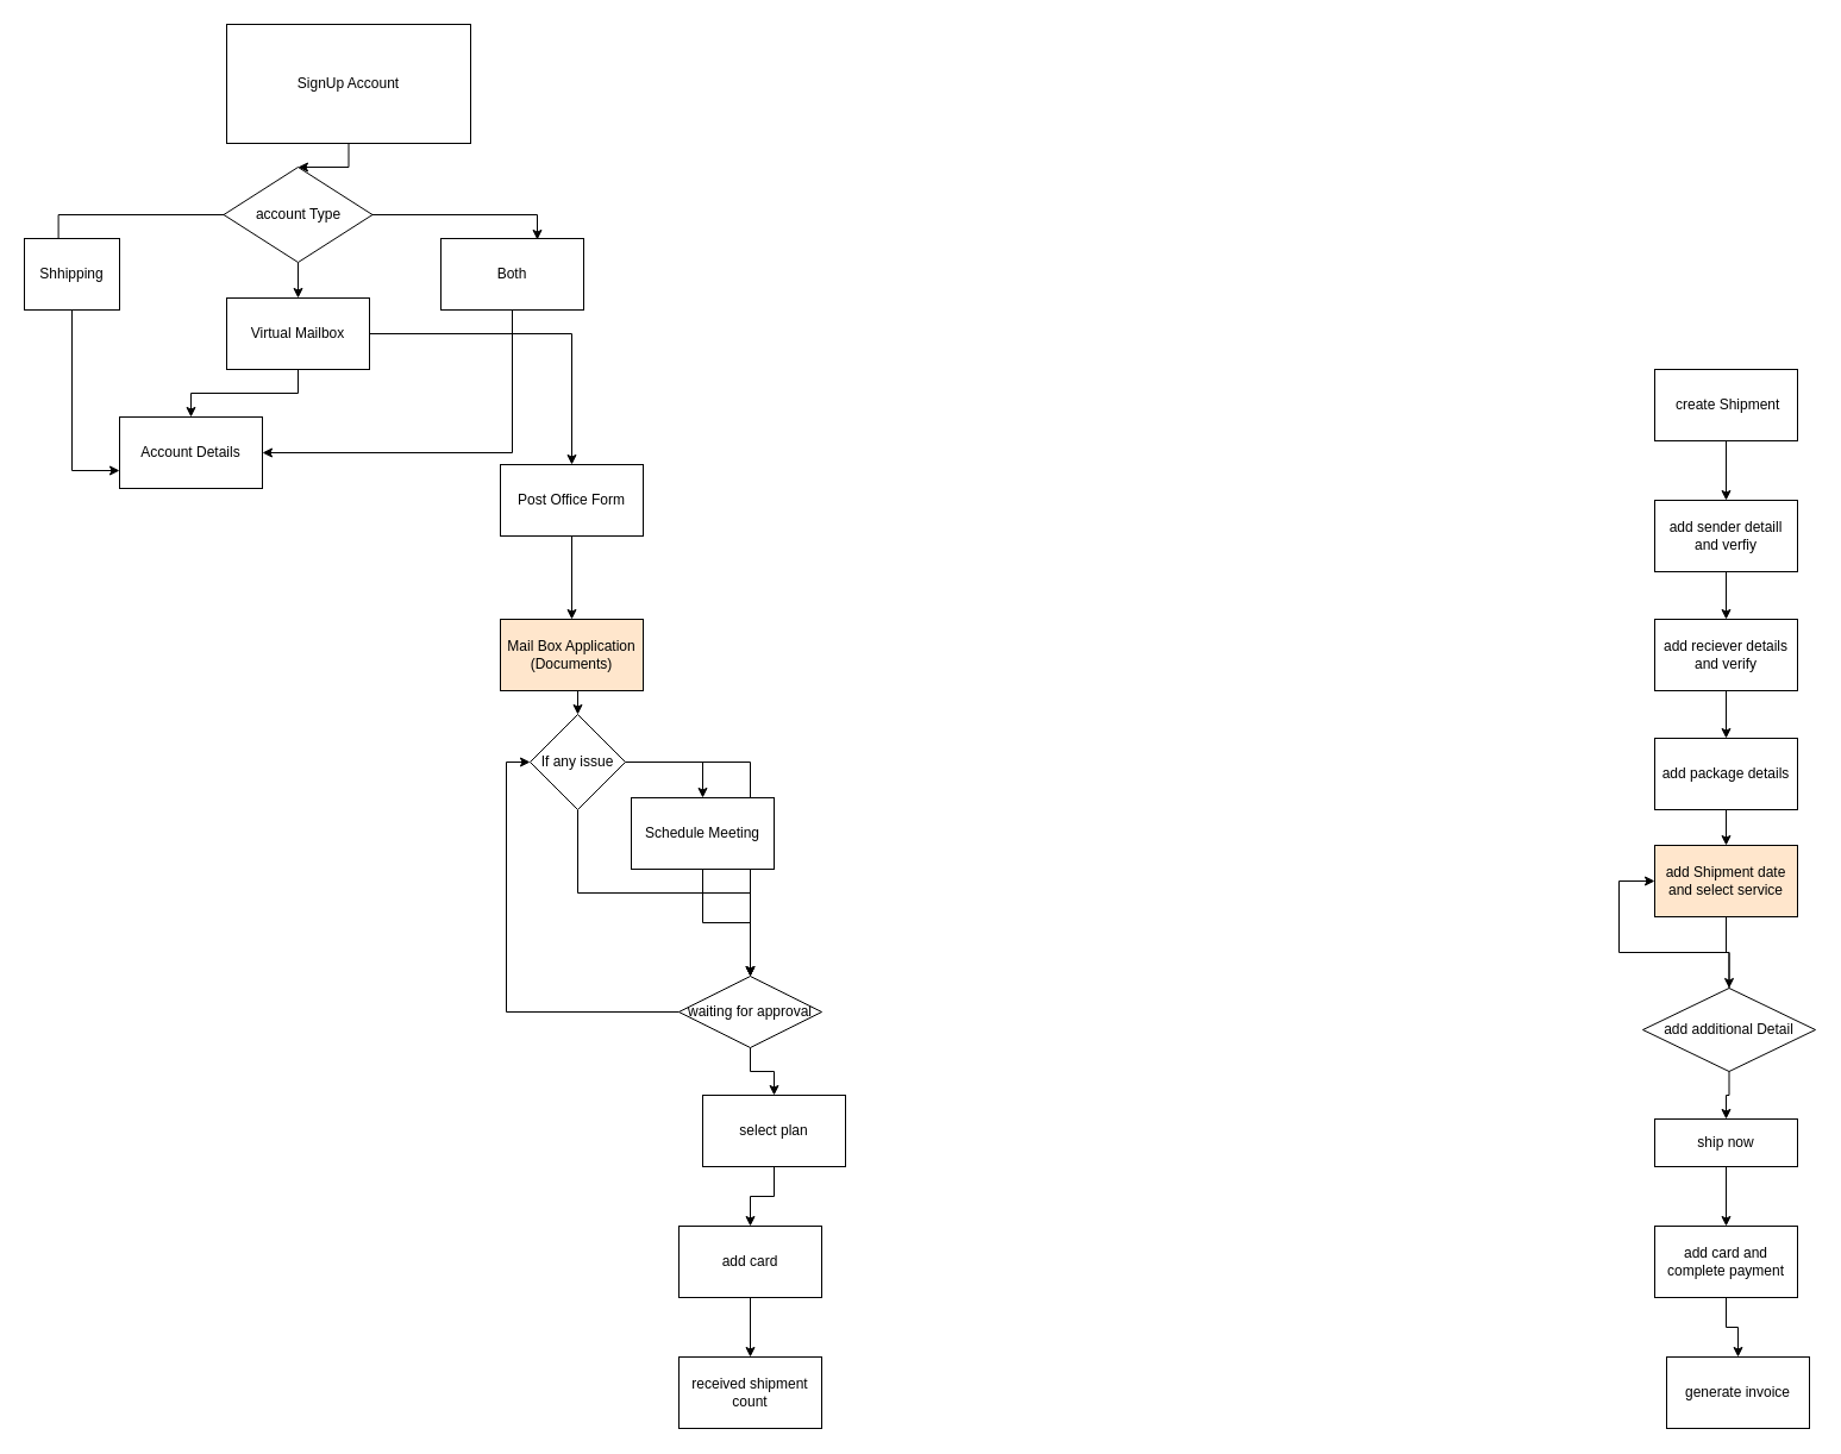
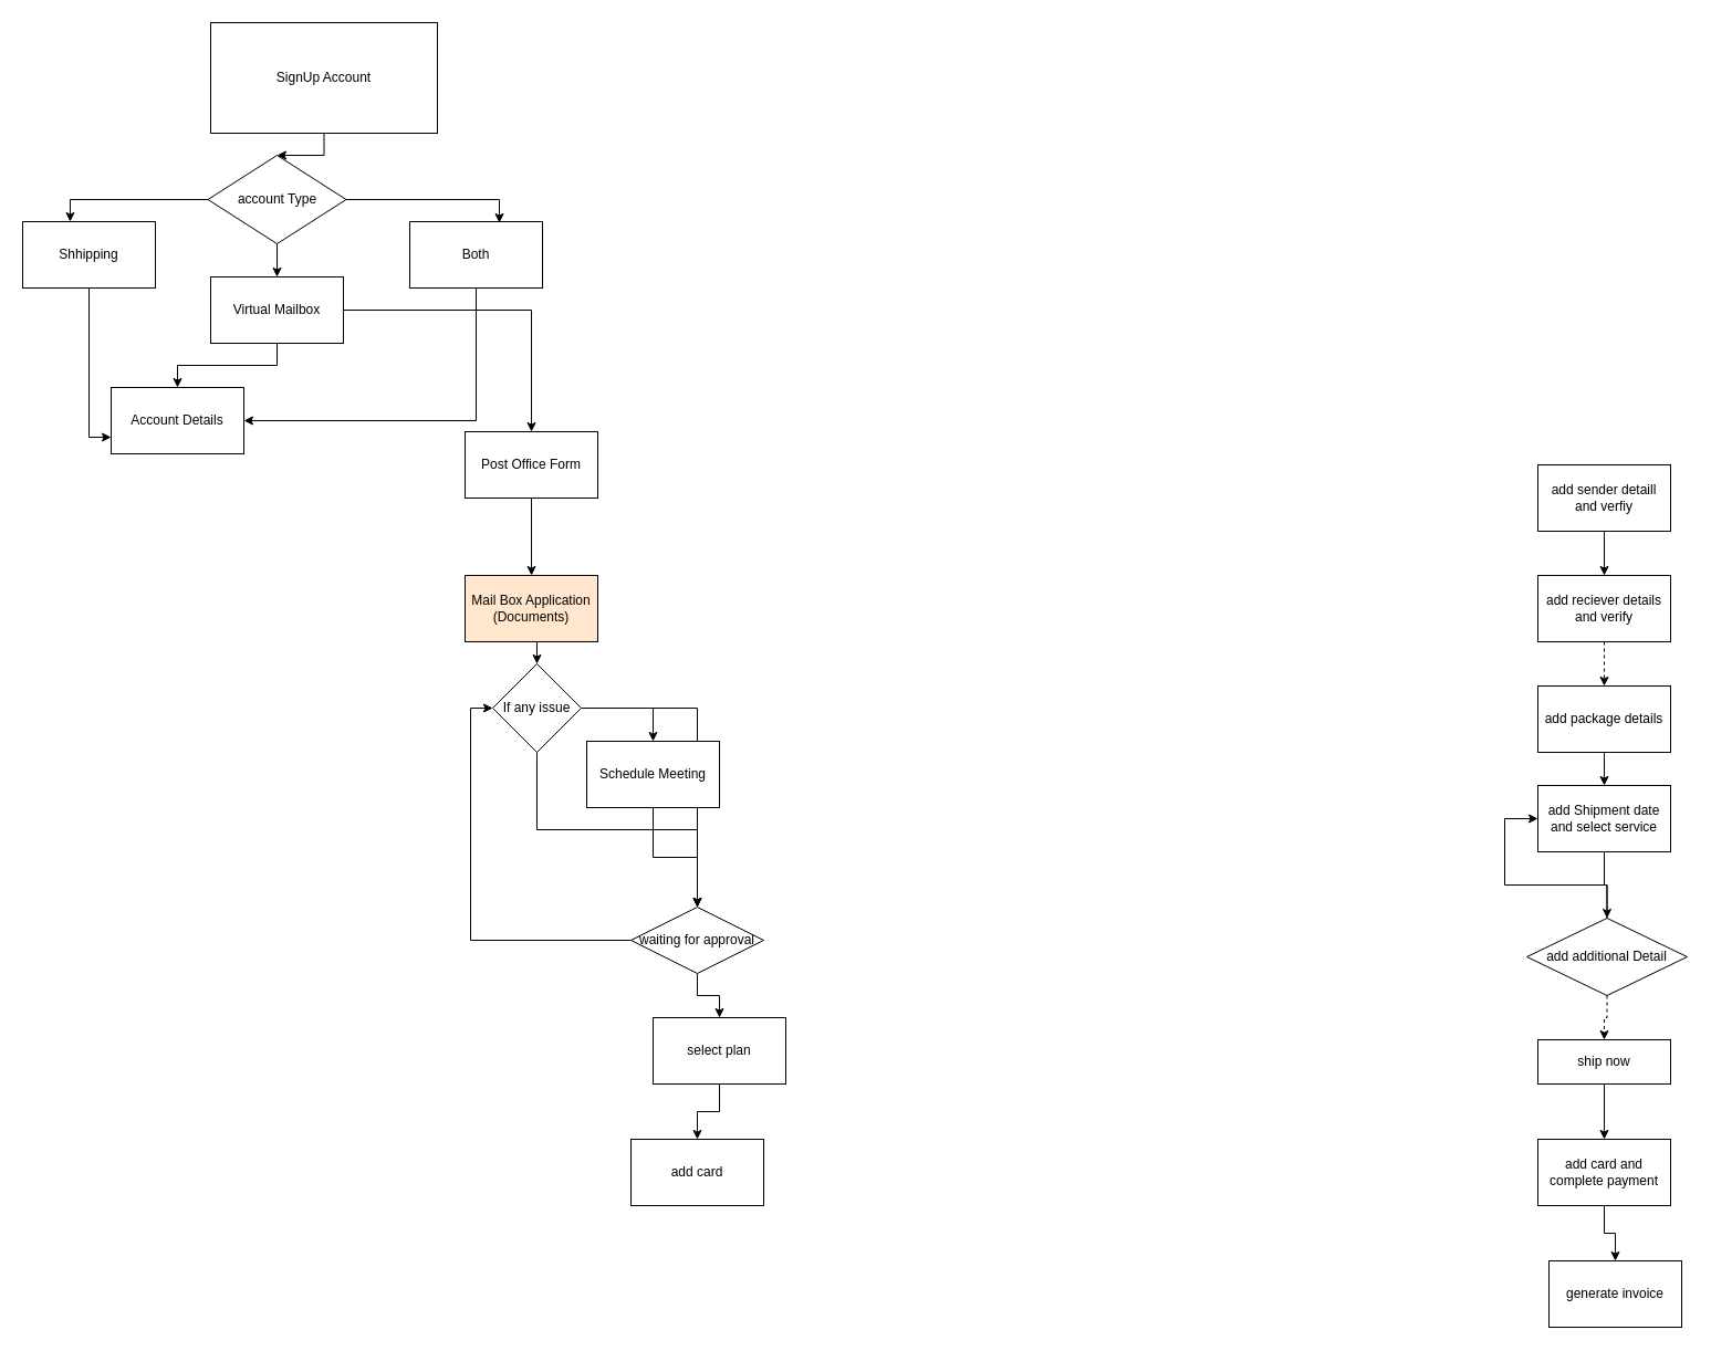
  <mxCell id="0" />
  <mxCell id="1" parent="0" />
  <mxCell id="2" style="edgeStyle=orthogonalEdgeStyle;rounded=0;orthogonalLoop=1;jettySize=auto;html=1;exitX=0.5;exitY=1;exitDx=0;exitDy=0;entryX=0.5;entryY=0;entryDx=0;entryDy=0;" parent="1" source="3" target="7" edge="1"><mxGeometry relative="1" as="geometry" /></mxCell>
  <mxCell id="3" value="SignUp Account" style="rounded=0;whiteSpace=wrap;html=1;" parent="1" vertex="1"><mxGeometry x="190" y="20" width="205" height="100" as="geometry" /></mxCell>
  <mxCell id="4" style="edgeStyle=orthogonalEdgeStyle;rounded=0;orthogonalLoop=1;jettySize=auto;html=1;exitX=0;exitY=0.5;exitDx=0;exitDy=0;entryX=0.358;entryY=0;entryDx=0;entryDy=0;entryPerimeter=0;" parent="1" source="7" target="9" edge="1"><mxGeometry relative="1" as="geometry"><mxPoint x="20" y="210" as="targetPoint" /></mxGeometry></mxCell>
  <mxCell id="5" style="edgeStyle=orthogonalEdgeStyle;rounded=0;orthogonalLoop=1;jettySize=auto;html=1;exitX=0.5;exitY=1;exitDx=0;exitDy=0;entryX=0.5;entryY=0;entryDx=0;entryDy=0;" parent="1" source="7" target="12" edge="1"><mxGeometry relative="1" as="geometry" /></mxCell>
  <mxCell id="6" style="edgeStyle=orthogonalEdgeStyle;rounded=0;orthogonalLoop=1;jettySize=auto;html=1;exitX=1;exitY=0.5;exitDx=0;exitDy=0;entryX=0.675;entryY=0.017;entryDx=0;entryDy=0;entryPerimeter=0;" parent="1" source="7" target="14" edge="1"><mxGeometry relative="1" as="geometry" /></mxCell>
  <mxCell id="7" value="account Type&lt;br&gt;" style="rhombus;whiteSpace=wrap;html=1;" parent="1" vertex="1"><mxGeometry x="187.5" y="140" width="125" height="80" as="geometry" /></mxCell>
  <mxCell id="8" style="edgeStyle=orthogonalEdgeStyle;rounded=0;orthogonalLoop=1;jettySize=auto;html=1;entryX=0;entryY=0.75;entryDx=0;entryDy=0;" parent="1" source="9" target="15" edge="1"><mxGeometry relative="1" as="geometry" /></mxCell>
- <mxCell id="9" value="Shhipping" style="rounded=0;whiteSpace=wrap;html=1;" parent="1" vertex="1"><mxGeometry x="20" y="200" width="80" height="60" as="geometry" /></mxCell>
+ <mxCell id="9" value="Shhipping" style="rounded=0;whiteSpace=wrap;html=1;" parent="1" vertex="1"><mxGeometry x="20" y="200" width="120" height="60" as="geometry" /></mxCell>
  <mxCell id="10" style="edgeStyle=orthogonalEdgeStyle;rounded=0;orthogonalLoop=1;jettySize=auto;html=1;exitX=0.5;exitY=1;exitDx=0;exitDy=0;entryX=0.5;entryY=0;entryDx=0;entryDy=0;" parent="1" source="12" target="15" edge="1"><mxGeometry relative="1" as="geometry" /></mxCell>
  <mxCell id="11" style="edgeStyle=orthogonalEdgeStyle;rounded=0;orthogonalLoop=1;jettySize=auto;html=1;" parent="1" source="12" target="17" edge="1"><mxGeometry relative="1" as="geometry" /></mxCell>
  <mxCell id="12" value="Virtual Mailbox" style="rounded=0;whiteSpace=wrap;html=1;" parent="1" vertex="1"><mxGeometry x="190" y="250" width="120" height="60" as="geometry" /></mxCell>
  <mxCell id="13" style="edgeStyle=orthogonalEdgeStyle;rounded=0;orthogonalLoop=1;jettySize=auto;html=1;exitX=0.5;exitY=1;exitDx=0;exitDy=0;entryX=1;entryY=0.5;entryDx=0;entryDy=0;" parent="1" source="14" target="15" edge="1"><mxGeometry relative="1" as="geometry" /></mxCell>
  <mxCell id="14" value="Both" style="rounded=0;whiteSpace=wrap;html=1;" parent="1" vertex="1"><mxGeometry x="370" y="200" width="120" height="60" as="geometry" /></mxCell>
  <mxCell id="15" value="Account Details" style="rounded=0;whiteSpace=wrap;html=1;" parent="1" vertex="1"><mxGeometry x="100" y="350" width="120" height="60" as="geometry" /></mxCell>
  <mxCell id="16" style="edgeStyle=orthogonalEdgeStyle;rounded=0;orthogonalLoop=1;jettySize=auto;html=1;exitX=0.5;exitY=1;exitDx=0;exitDy=0;entryX=0.5;entryY=0;entryDx=0;entryDy=0;" parent="1" source="17" target="19" edge="1"><mxGeometry relative="1" as="geometry" /></mxCell>
  <mxCell id="17" value="Post Office Form" style="rounded=0;whiteSpace=wrap;html=1;" parent="1" vertex="1"><mxGeometry x="420" y="390" width="120" height="60" as="geometry" /></mxCell>
  <mxCell id="18" style="edgeStyle=orthogonalEdgeStyle;rounded=0;orthogonalLoop=1;jettySize=auto;html=1;exitX=0.5;exitY=1;exitDx=0;exitDy=0;entryX=0.5;entryY=0;entryDx=0;entryDy=0;" parent="1" source="19" target="23" edge="1"><mxGeometry relative="1" as="geometry" /></mxCell>
  <mxCell id="19" value="Mail Box Application&lt;br&gt;(Documents)" style="rounded=0;whiteSpace=wrap;html=1;fillColor=#ffe6cc;" parent="1" vertex="1"><mxGeometry x="420" y="520" width="120" height="60" as="geometry" /></mxCell>
  <mxCell id="20" style="edgeStyle=orthogonalEdgeStyle;rounded=0;orthogonalLoop=1;jettySize=auto;html=1;entryX=0.5;entryY=0;entryDx=0;entryDy=0;" parent="1" source="23" target="25" edge="1"><mxGeometry relative="1" as="geometry" /></mxCell>
  <mxCell id="21" style="edgeStyle=orthogonalEdgeStyle;rounded=0;orthogonalLoop=1;jettySize=auto;html=1;entryX=0.5;entryY=0;entryDx=0;entryDy=0;" parent="1" source="23" target="28" edge="1"><mxGeometry relative="1" as="geometry"><mxPoint x="460" y="760" as="targetPoint" /></mxGeometry></mxCell>
  <mxCell id="22" style="edgeStyle=orthogonalEdgeStyle;rounded=0;orthogonalLoop=1;jettySize=auto;html=1;exitX=0.5;exitY=1;exitDx=0;exitDy=0;entryX=0.5;entryY=0;entryDx=0;entryDy=0;" parent="1" source="23" target="28" edge="1"><mxGeometry relative="1" as="geometry" /></mxCell>
  <mxCell id="23" value="If any issue" style="rhombus;whiteSpace=wrap;html=1;" parent="1" vertex="1"><mxGeometry x="445" y="600" width="80" height="80" as="geometry" /></mxCell>
  <mxCell id="24" style="edgeStyle=orthogonalEdgeStyle;rounded=0;orthogonalLoop=1;jettySize=auto;html=1;exitX=0.5;exitY=1;exitDx=0;exitDy=0;" parent="1" source="25" target="28" edge="1"><mxGeometry relative="1" as="geometry" /></mxCell>
  <mxCell id="25" value="Schedule Meeting" style="rounded=0;whiteSpace=wrap;html=1;" parent="1" vertex="1"><mxGeometry x="530" y="670" width="120" height="60" as="geometry" /></mxCell>
  <mxCell id="26" style="edgeStyle=orthogonalEdgeStyle;rounded=0;orthogonalLoop=1;jettySize=auto;html=1;entryX=0;entryY=0.5;entryDx=0;entryDy=0;" parent="1" source="28" target="23" edge="1"><mxGeometry relative="1" as="geometry" /></mxCell>
  <mxCell id="27" style="edgeStyle=orthogonalEdgeStyle;rounded=0;orthogonalLoop=1;jettySize=auto;html=1;entryX=0.5;entryY=0;entryDx=0;entryDy=0;" parent="1" source="28" target="30" edge="1"><mxGeometry relative="1" as="geometry" /></mxCell>
  <mxCell id="28" value="waiting for approval" style="rhombus;whiteSpace=wrap;html=1;" parent="1" vertex="1"><mxGeometry x="570" y="820" width="120" height="60" as="geometry" /></mxCell>
  <mxCell id="29" style="edgeStyle=orthogonalEdgeStyle;rounded=0;orthogonalLoop=1;jettySize=auto;html=1;exitX=0.5;exitY=1;exitDx=0;exitDy=0;entryX=0.5;entryY=0;entryDx=0;entryDy=0;" parent="1" source="30" target="32" edge="1"><mxGeometry relative="1" as="geometry" /></mxCell>
  <mxCell id="30" value="select plan" style="rounded=0;whiteSpace=wrap;html=1;" parent="1" vertex="1"><mxGeometry x="590" y="920" width="120" height="60" as="geometry" /></mxCell>
- <mxCell id="31" style="edgeStyle=orthogonalEdgeStyle;rounded=0;orthogonalLoop=1;jettySize=auto;html=1;exitX=0.5;exitY=1;exitDx=0;exitDy=0;" parent="1" source="32" target="33" edge="1"><mxGeometry relative="1" as="geometry" /></mxCell>
  <mxCell id="32" value="add card" style="rounded=0;whiteSpace=wrap;html=1;" parent="1" vertex="1"><mxGeometry x="570" y="1030" width="120" height="60" as="geometry" /></mxCell>
- <mxCell id="33" value="received shipment count" style="rounded=0;whiteSpace=wrap;html=1;" parent="1" vertex="1"><mxGeometry x="570" y="1140" width="120" height="60" as="geometry" /></mxCell>
- <mxCell id="34" style="edgeStyle=orthogonalEdgeStyle;rounded=0;orthogonalLoop=1;jettySize=auto;html=1;exitX=0.5;exitY=1;exitDx=0;exitDy=0;entryX=0.5;entryY=0;entryDx=0;entryDy=0;" parent="1" source="35" target="37" edge="1"><mxGeometry relative="1" as="geometry" /></mxCell>
- <mxCell id="35" value="&amp;nbsp;create Shipment&lt;br&gt;" style="rounded=0;whiteSpace=wrap;html=1;" parent="1" vertex="1"><mxGeometry x="1390" y="310" width="120" height="60" as="geometry" /></mxCell>
  <mxCell id="36" style="edgeStyle=orthogonalEdgeStyle;rounded=0;orthogonalLoop=1;jettySize=auto;html=1;exitX=0.5;exitY=1;exitDx=0;exitDy=0;" parent="1" source="37" target="39" edge="1"><mxGeometry relative="1" as="geometry" /></mxCell>
  <mxCell id="37" value="add sender detaill and verfiy" style="rounded=0;whiteSpace=wrap;html=1;" parent="1" vertex="1"><mxGeometry x="1390" y="420" width="120" height="60" as="geometry" /></mxCell>
- <mxCell id="38" style="edgeStyle=orthogonalEdgeStyle;rounded=0;orthogonalLoop=1;jettySize=auto;html=1;exitX=0.5;exitY=1;exitDx=0;exitDy=0;entryX=0.5;entryY=0;entryDx=0;entryDy=0;" parent="1" source="39" target="41" edge="1"><mxGeometry relative="1" as="geometry" /></mxCell>
+ <mxCell id="38" style="edgeStyle=orthogonalEdgeStyle;rounded=0;orthogonalLoop=1;jettySize=auto;html=1;exitX=0.5;exitY=1;exitDx=0;exitDy=0;entryX=0.5;entryY=0;entryDx=0;entryDy=0;dashed=1;" parent="1" source="39" target="41" edge="1"><mxGeometry relative="1" as="geometry" /></mxCell>
  <mxCell id="39" value="add reciever details and verify" style="rounded=0;whiteSpace=wrap;html=1;" parent="1" vertex="1"><mxGeometry x="1390" y="520" width="120" height="60" as="geometry" /></mxCell>
  <mxCell id="40" style="edgeStyle=orthogonalEdgeStyle;rounded=0;orthogonalLoop=1;jettySize=auto;html=1;exitX=0.5;exitY=1;exitDx=0;exitDy=0;" parent="1" source="41" target="43" edge="1"><mxGeometry relative="1" as="geometry" /></mxCell>
  <mxCell id="41" value="add package details" style="rounded=0;whiteSpace=wrap;html=1;" parent="1" vertex="1"><mxGeometry x="1390" y="620" width="120" height="60" as="geometry" /></mxCell>
  <mxCell id="42" style="edgeStyle=orthogonalEdgeStyle;rounded=0;orthogonalLoop=1;jettySize=auto;html=1;exitX=0.5;exitY=1;exitDx=0;exitDy=0;entryX=0.5;entryY=0;entryDx=0;entryDy=0;" parent="1" source="43" target="46" edge="1"><mxGeometry relative="1" as="geometry" /></mxCell>
- <mxCell id="43" value="add Shipment date and select service" style="rounded=0;whiteSpace=wrap;html=1;fillColor=#ffe6cc;" parent="1" vertex="1"><mxGeometry x="1390" y="710" width="120" height="60" as="geometry" /></mxCell>
+ <mxCell id="43" value="add Shipment date and select service" style="rounded=0;whiteSpace=wrap;html=1;" parent="1" vertex="1"><mxGeometry x="1390" y="710" width="120" height="60" as="geometry" /></mxCell>
  <mxCell id="44" style="edgeStyle=orthogonalEdgeStyle;rounded=0;orthogonalLoop=1;jettySize=auto;html=1;entryX=0;entryY=0.5;entryDx=0;entryDy=0;" parent="1" source="46" target="43" edge="1"><mxGeometry relative="1" as="geometry" /></mxCell>
- <mxCell id="45" style="edgeStyle=orthogonalEdgeStyle;rounded=0;orthogonalLoop=1;jettySize=auto;html=1;" parent="1" source="46" target="48" edge="1"><mxGeometry relative="1" as="geometry" /></mxCell>
+ <mxCell id="45" style="edgeStyle=orthogonalEdgeStyle;rounded=0;orthogonalLoop=1;jettySize=auto;html=1;dashed=1;" parent="1" source="46" target="48" edge="1"><mxGeometry relative="1" as="geometry" /></mxCell>
  <mxCell id="46" value="add additional Detail" style="rhombus;whiteSpace=wrap;html=1;" parent="1" vertex="1"><mxGeometry x="1380" y="830" width="145" height="70" as="geometry" /></mxCell>
  <mxCell id="47" style="edgeStyle=orthogonalEdgeStyle;rounded=0;orthogonalLoop=1;jettySize=auto;html=1;entryX=0.5;entryY=0;entryDx=0;entryDy=0;" edge="1" parent="1" source="48" target="50"><mxGeometry relative="1" as="geometry" /></mxCell>
  <mxCell id="48" value="ship now&lt;br&gt;" style="rounded=0;whiteSpace=wrap;html=1;" parent="1" vertex="1"><mxGeometry x="1390" y="940" width="120" height="40" as="geometry" /></mxCell>
  <mxCell id="49" style="edgeStyle=orthogonalEdgeStyle;rounded=0;orthogonalLoop=1;jettySize=auto;html=1;" edge="1" parent="1" source="50" target="51"><mxGeometry relative="1" as="geometry" /></mxCell>
  <mxCell id="50" value="add card and complete payment&lt;br&gt;" style="rounded=0;whiteSpace=wrap;html=1;" parent="1" vertex="1"><mxGeometry x="1390" y="1030" width="120" height="60" as="geometry" /></mxCell>
  <mxCell id="51" value="generate invoice" style="rounded=0;whiteSpace=wrap;html=1;" vertex="1" parent="1"><mxGeometry x="1400" y="1140" width="120" height="60" as="geometry" /></mxCell>
